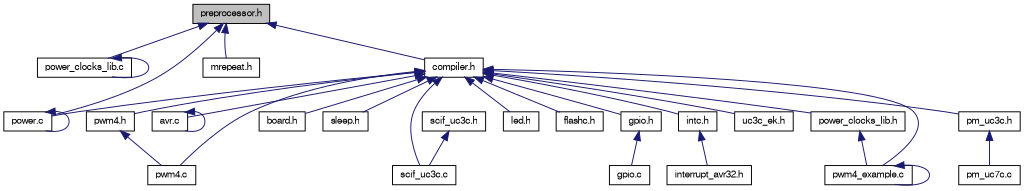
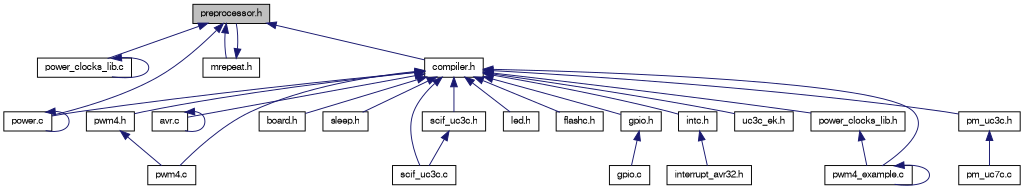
  digraph {
    node [color=black fillcolor=white fontname=FreeSans fontsize=10 shape=record style=filled]
    edge [color=midnightblue dir=back fontname=FreeSans fontsize=10 labelfontname=FreeSans labelfontsize=10 style=solid]
    n1 [fillcolor=grey75 fontcolor=black height=0.2 label="preprocessor.h" width=0.4]
    n2 [height=0.2 label="power_clocks_lib.c" width=0.4]
    n3 [height=0.2 label="power.c" width=0.4]
    n4 [height=0.2 label="mrepeat.h" width=0.4]
    n5 [height=0.2 label="compiler.h" width=0.4]
    n6 [height=0.2 label="pwm4_example.c" width=0.4]
    n7 [height=0.2 label="pwm4.c" width=0.4]
    n8 [height=0.2 label="avr.c" width=0.4]
    n9 [height=0.2 label="scif_uc3c.c" width=0.4]
    n10 [height=0.2 label="board.h" width=0.4]
    n11 [height=0.2 label="sleep.h" width=0.4]
    n12 [height=0.2 label="pwm4.h" width=0.4]
    n13 [height=0.2 label="scif_uc3c.h" width=0.4]
    n14 [height=0.2 label="led.h" width=0.4]
    n15 [height=0.2 label="flashc.h" width=0.4]
    n16 [height=0.2 label="gpio.h" width=0.4]
    n17 [height=0.2 label="intc.h" width=0.4]
    n18 [height=0.2 label="uc3c_ek.h" width=0.4]
    n19 [height=0.2 label="power_clocks_lib.h" width=0.4]
    n20 [height=0.2 label="pm_uc3c.h" width=0.4]
    n21 [height=0.2 label="interrupt_avr32.h" width=0.4]
    n22 [height=0.2 label="gpio.c" width=0.4]
    n23 [height=0.2 label="pm_uc7c.c" width=0.4]
    n1 -> n2
    n1 -> n3
    n1 -> n4
    n1 -> n5
    n2 -> n2
    n3 -> n3
+   n4 -> n1
    n5 -> n3
    n5 -> n6
    n5 -> n7
    n5 -> n8
    n5 -> n9
    n5 -> n10
    n5 -> n11
    n5 -> n12
+   n5 -> n13
    n5 -> n14
    n5 -> n15
    n5 -> n16
    n5 -> n17
    n5 -> n18
    n5 -> n19
    n5 -> n20
    n6 -> n6
    n8 -> n8
    n12 -> n7
    n13 -> n9
    n16 -> n22
    n17 -> n21
    n19 -> n6
    n20 -> n23
  }
